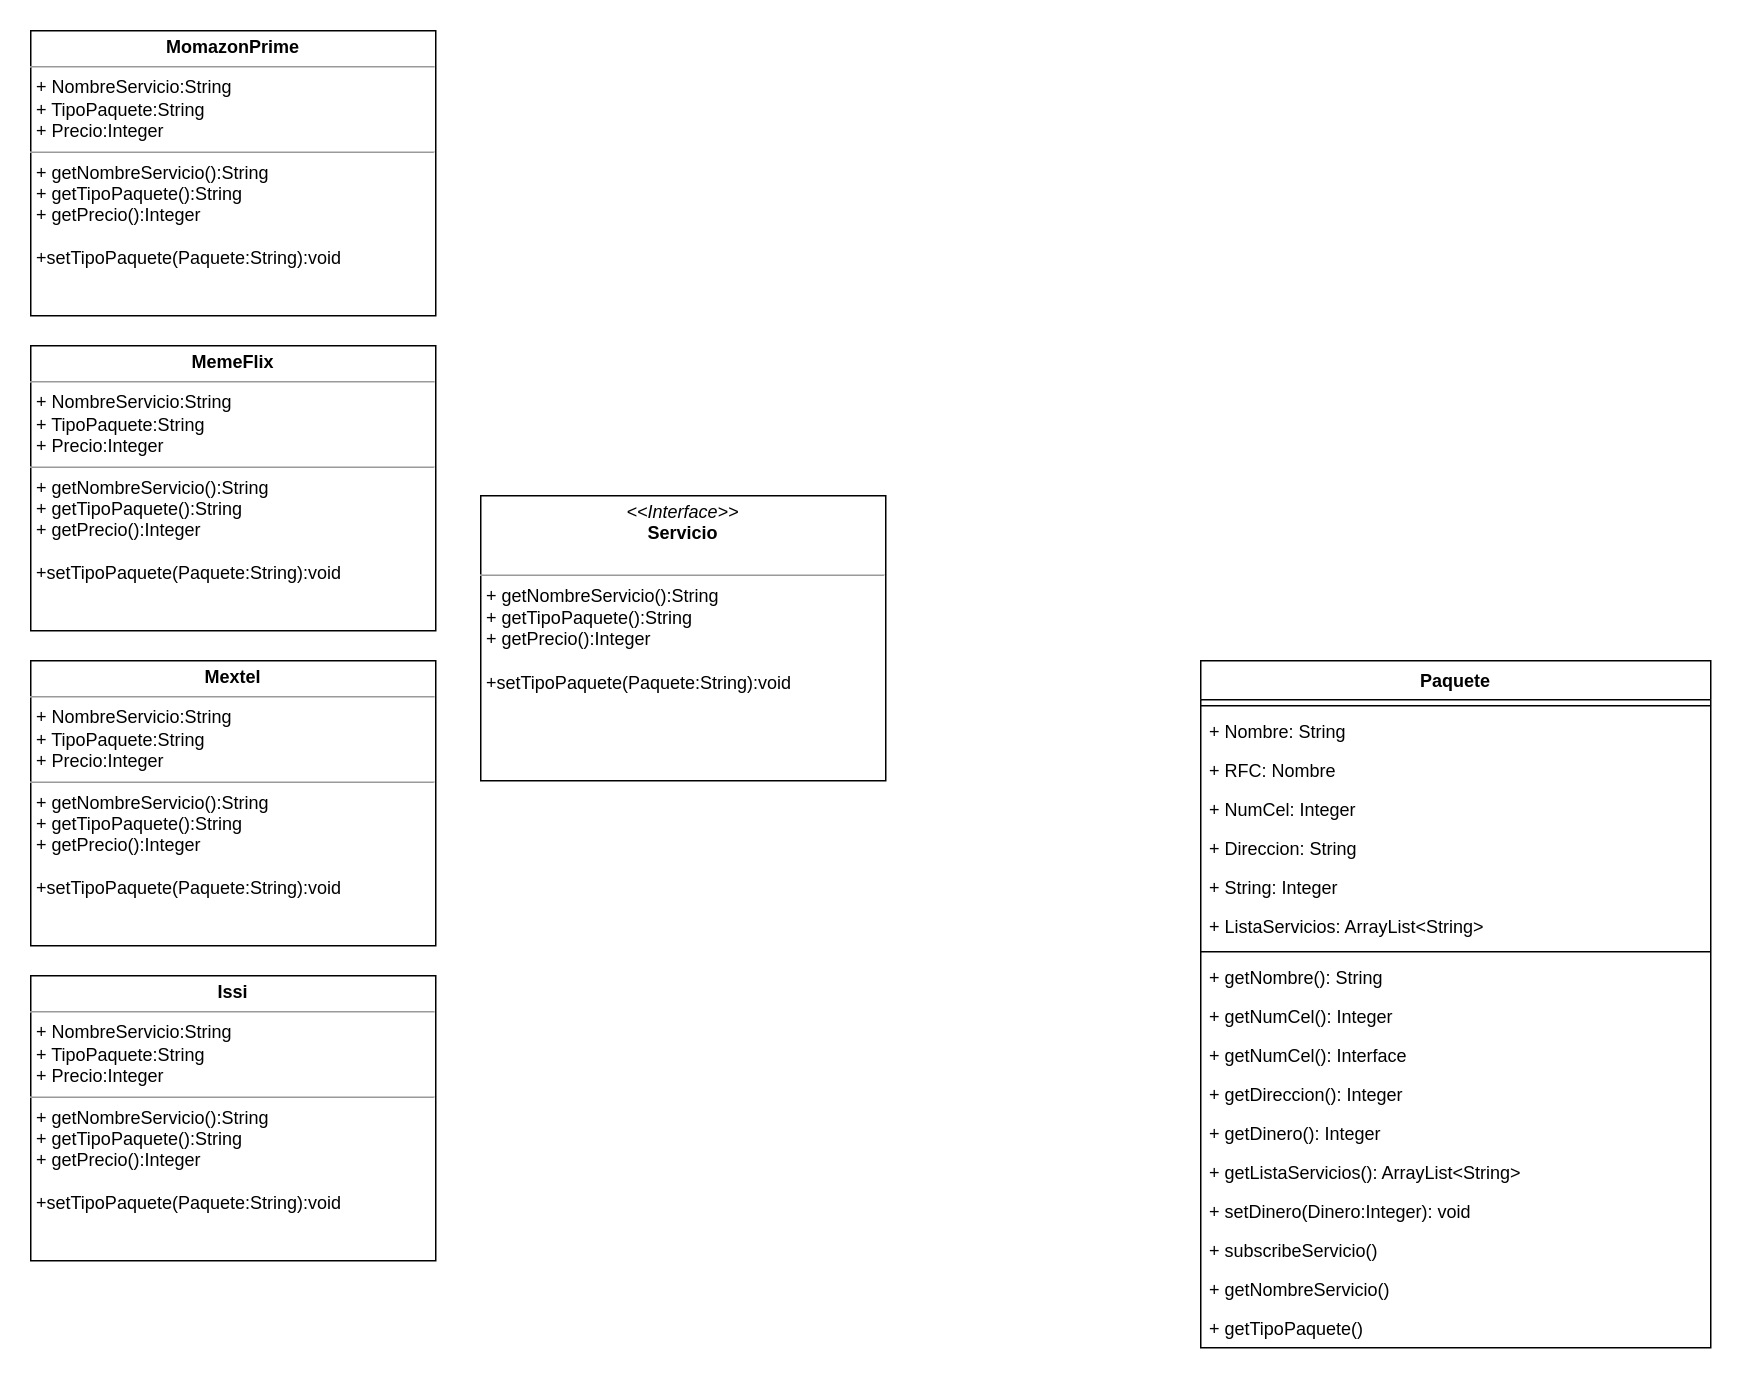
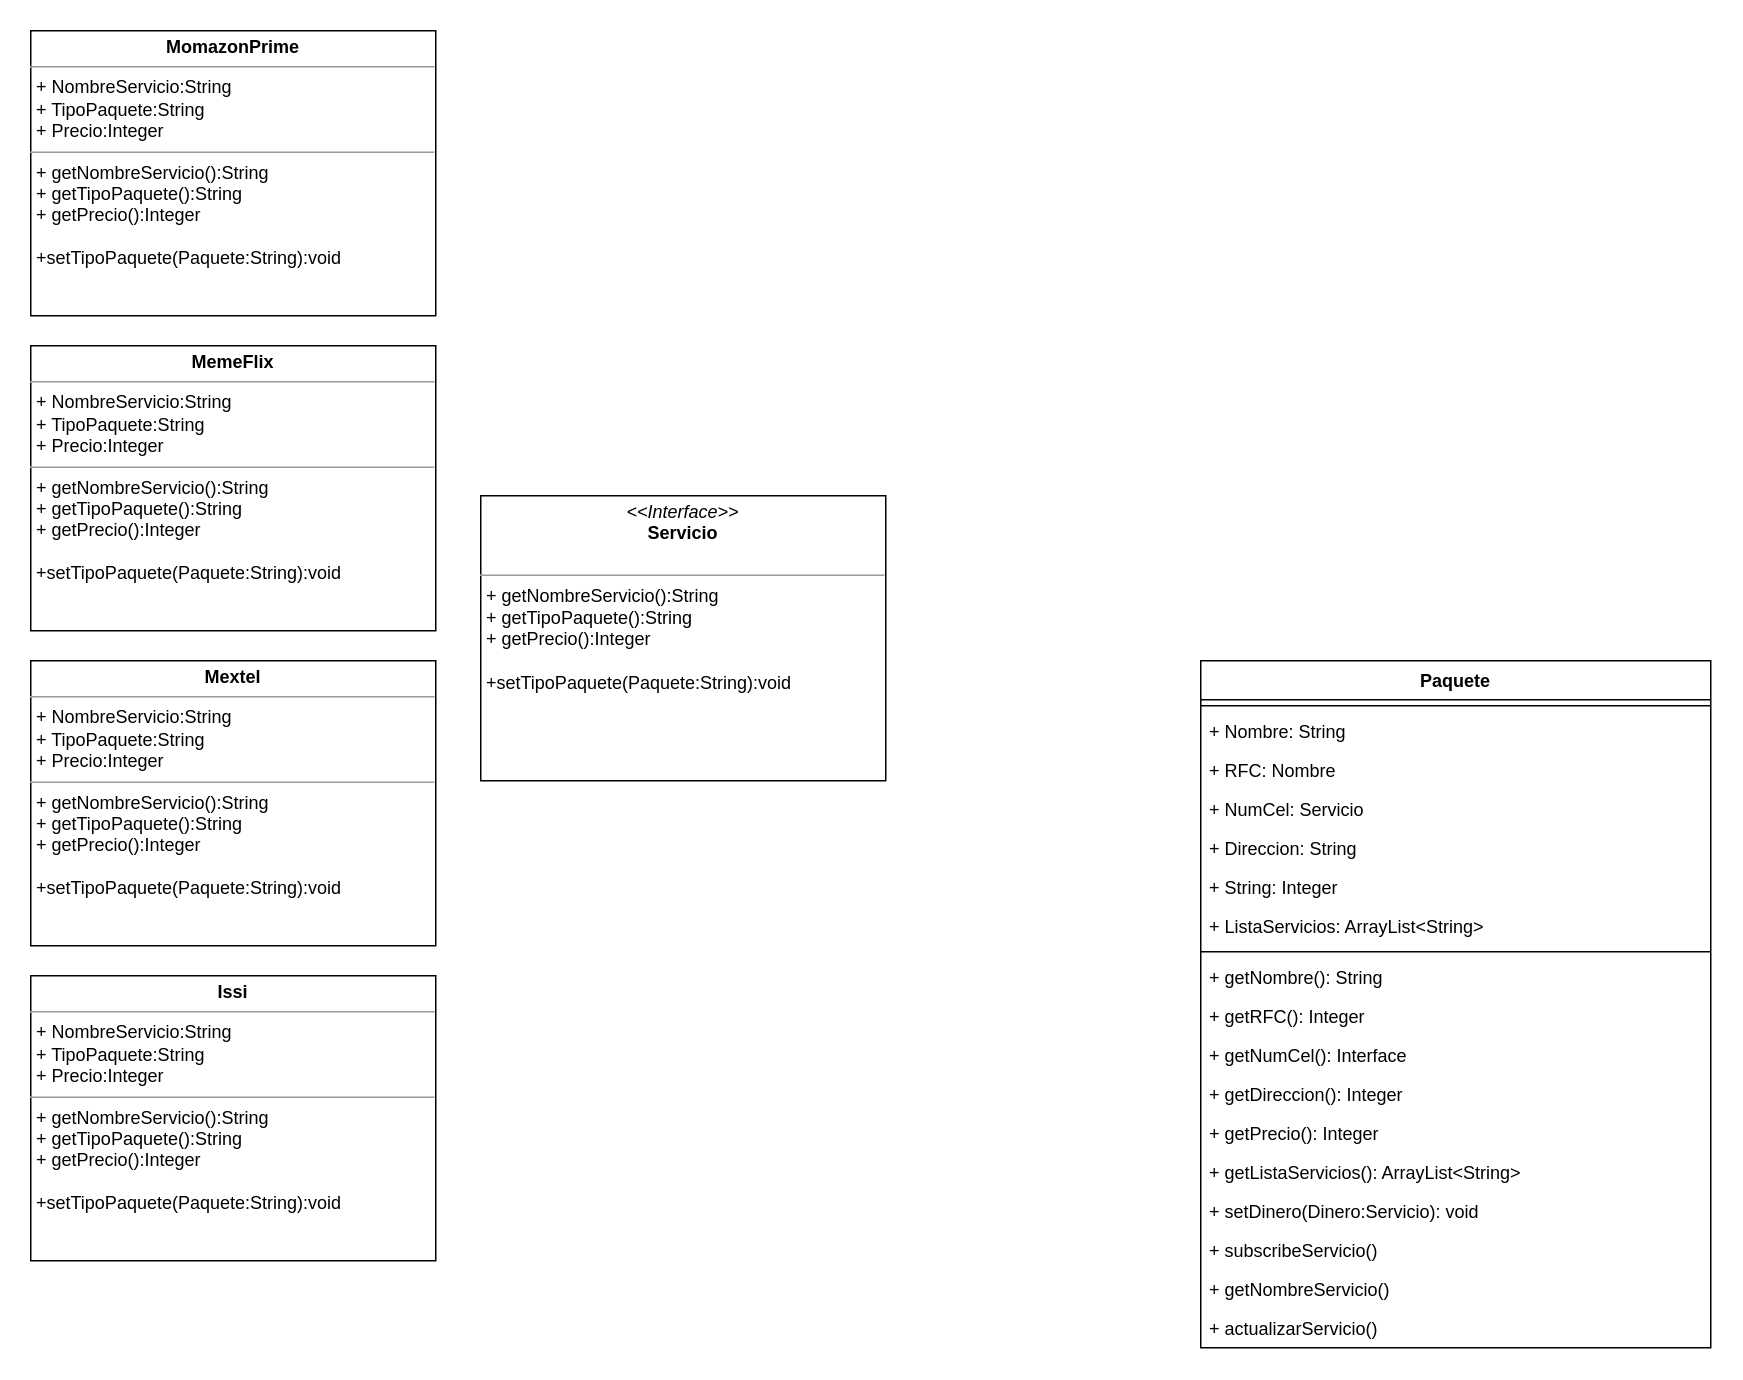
  <mxCell id="0" />
  <mxCell id="1" parent="0" />
  <mxCell id="2" value="&lt;p style=&quot;margin: 0px ; margin-top: 4px ; text-align: center&quot;&gt;&lt;i&gt;&amp;lt;&amp;lt;Interface&amp;gt;&amp;gt;&lt;/i&gt;&lt;br&gt;&lt;b&gt;Servicio&lt;/b&gt;&lt;/p&gt;&lt;p style=&quot;margin: 0px ; margin-left: 4px&quot;&gt;&lt;br&gt;&lt;/p&gt;&lt;hr size=&quot;1&quot;&gt;&lt;p style=&quot;margin: 0px ; margin-left: 4px&quot;&gt;+ getNombreServicio():String&lt;/p&gt;&lt;p style=&quot;margin: 0px ; margin-left: 4px&quot;&gt;+ getTipoPaquete():String&lt;/p&gt;&lt;p style=&quot;margin: 0px ; margin-left: 4px&quot;&gt;+ getPrecio():Integer&lt;/p&gt;&lt;p style=&quot;margin: 0px ; margin-left: 4px&quot;&gt;&lt;br&gt;&lt;/p&gt;&lt;p style=&quot;margin: 0px ; margin-left: 4px&quot;&gt;+setTipoPaquete(Paquete:String):void&lt;/p&gt;&lt;p style=&quot;margin: 0px ; margin-left: 4px&quot;&gt;&lt;br&gt;&lt;/p&gt;" style="verticalAlign=top;align=left;overflow=fill;fontSize=12;fontFamily=Helvetica;html=1;" vertex="1" parent="1"><mxGeometry x="320" y="330" width="270" height="190" as="geometry" /></mxCell>
  <mxCell id="3" value="Paquete" style="swimlane;fontStyle=1;align=center;verticalAlign=top;childLayout=stackLayout;horizontal=1;startSize=26;horizontalStack=0;resizeParent=1;resizeParentMax=0;resizeLast=0;collapsible=1;marginBottom=0;" vertex="1" parent="1"><mxGeometry x="800" y="440" width="340" height="458" as="geometry" /></mxCell>
  <mxCell id="4" value="" style="line;strokeWidth=1;fillColor=none;align=left;verticalAlign=middle;spacingTop=-1;spacingLeft=3;spacingRight=3;rotatable=0;labelPosition=right;points=[];portConstraint=eastwest;" vertex="1" parent="3"><mxGeometry y="26" width="340" height="8" as="geometry" /></mxCell>
  <mxCell id="5" value="+ Nombre: String" style="text;strokeColor=none;fillColor=none;align=left;verticalAlign=top;spacingLeft=4;spacingRight=4;overflow=hidden;rotatable=0;points=[[0,0.5],[1,0.5]];portConstraint=eastwest;" vertex="1" parent="3"><mxGeometry y="34" width="340" height="26" as="geometry" /></mxCell>
  <mxCell id="6" value="+ RFC: Nombre" style="text;strokeColor=none;fillColor=none;align=left;verticalAlign=top;spacingLeft=4;spacingRight=4;overflow=hidden;rotatable=0;points=[[0,0.5],[1,0.5]];portConstraint=eastwest;" vertex="1" parent="3"><mxGeometry y="60" width="340" height="26" as="geometry" /></mxCell>
- <mxCell id="7" value="+ NumCel: Integer" style="text;strokeColor=none;fillColor=none;align=left;verticalAlign=top;spacingLeft=4;spacingRight=4;overflow=hidden;rotatable=0;points=[[0,0.5],[1,0.5]];portConstraint=eastwest;" vertex="1" parent="3"><mxGeometry y="86" width="340" height="26" as="geometry" /></mxCell>
+ <mxCell id="7" value="+ NumCel: Servicio" style="text;strokeColor=none;fillColor=none;align=left;verticalAlign=top;spacingLeft=4;spacingRight=4;overflow=hidden;rotatable=0;points=[[0,0.5],[1,0.5]];portConstraint=eastwest;" vertex="1" parent="3"><mxGeometry y="86" width="340" height="26" as="geometry" /></mxCell>
  <mxCell id="8" value="+ Direccion: String" style="text;strokeColor=none;fillColor=none;align=left;verticalAlign=top;spacingLeft=4;spacingRight=4;overflow=hidden;rotatable=0;points=[[0,0.5],[1,0.5]];portConstraint=eastwest;" vertex="1" parent="3"><mxGeometry y="112" width="340" height="26" as="geometry" /></mxCell>
  <mxCell id="9" value="+ String: Integer" style="text;strokeColor=none;fillColor=none;align=left;verticalAlign=top;spacingLeft=4;spacingRight=4;overflow=hidden;rotatable=0;points=[[0,0.5],[1,0.5]];portConstraint=eastwest;" vertex="1" parent="3"><mxGeometry y="138" width="340" height="26" as="geometry" /></mxCell>
  <mxCell id="10" value="+ ListaServicios: ArrayList&lt;String&gt;" style="text;strokeColor=none;fillColor=none;align=left;verticalAlign=top;spacingLeft=4;spacingRight=4;overflow=hidden;rotatable=0;points=[[0,0.5],[1,0.5]];portConstraint=eastwest;" vertex="1" parent="3"><mxGeometry y="164" width="340" height="26" as="geometry" /></mxCell>
  <mxCell id="11" value="" style="line;strokeWidth=1;fillColor=none;align=left;verticalAlign=middle;spacingTop=-1;spacingLeft=3;spacingRight=3;rotatable=0;labelPosition=right;points=[];portConstraint=eastwest;" vertex="1" parent="3"><mxGeometry y="190" width="340" height="8" as="geometry" /></mxCell>
  <mxCell id="12" value="+ getNombre(): String" style="text;strokeColor=none;fillColor=none;align=left;verticalAlign=top;spacingLeft=4;spacingRight=4;overflow=hidden;rotatable=0;points=[[0,0.5],[1,0.5]];portConstraint=eastwest;" vertex="1" parent="3"><mxGeometry y="198" width="340" height="26" as="geometry" /></mxCell>
- <mxCell id="13" value="+ getNumCel(): Integer" style="text;strokeColor=none;fillColor=none;align=left;verticalAlign=top;spacingLeft=4;spacingRight=4;overflow=hidden;rotatable=0;points=[[0,0.5],[1,0.5]];portConstraint=eastwest;" vertex="1" parent="3"><mxGeometry y="224" width="340" height="26" as="geometry" /></mxCell>
+ <mxCell id="13" value="+ getRFC(): Integer" style="text;strokeColor=none;fillColor=none;align=left;verticalAlign=top;spacingLeft=4;spacingRight=4;overflow=hidden;rotatable=0;points=[[0,0.5],[1,0.5]];portConstraint=eastwest;" vertex="1" parent="3"><mxGeometry y="224" width="340" height="26" as="geometry" /></mxCell>
  <mxCell id="14" value="+ getNumCel(): Interface" style="text;strokeColor=none;fillColor=none;align=left;verticalAlign=top;spacingLeft=4;spacingRight=4;overflow=hidden;rotatable=0;points=[[0,0.5],[1,0.5]];portConstraint=eastwest;" vertex="1" parent="3"><mxGeometry y="250" width="340" height="26" as="geometry" /></mxCell>
  <mxCell id="15" value="+ getDireccion(): Integer" style="text;strokeColor=none;fillColor=none;align=left;verticalAlign=top;spacingLeft=4;spacingRight=4;overflow=hidden;rotatable=0;points=[[0,0.5],[1,0.5]];portConstraint=eastwest;" vertex="1" parent="3"><mxGeometry y="276" width="340" height="26" as="geometry" /></mxCell>
- <mxCell id="16" value="+ getDinero(): Integer" style="text;strokeColor=none;fillColor=none;align=left;verticalAlign=top;spacingLeft=4;spacingRight=4;overflow=hidden;rotatable=0;points=[[0,0.5],[1,0.5]];portConstraint=eastwest;" vertex="1" parent="3"><mxGeometry y="302" width="340" height="26" as="geometry" /></mxCell>
+ <mxCell id="16" value="+ getPrecio(): Integer" style="text;strokeColor=none;fillColor=none;align=left;verticalAlign=top;spacingLeft=4;spacingRight=4;overflow=hidden;rotatable=0;points=[[0,0.5],[1,0.5]];portConstraint=eastwest;" vertex="1" parent="3"><mxGeometry y="302" width="340" height="26" as="geometry" /></mxCell>
  <mxCell id="17" value="+ getListaServicios(): ArrayList&lt;String&gt;" style="text;strokeColor=none;fillColor=none;align=left;verticalAlign=top;spacingLeft=4;spacingRight=4;overflow=hidden;rotatable=0;points=[[0,0.5],[1,0.5]];portConstraint=eastwest;" vertex="1" parent="3"><mxGeometry y="328" width="340" height="26" as="geometry" /></mxCell>
- <mxCell id="18" value="+ setDinero(Dinero:Integer): void" style="text;strokeColor=none;fillColor=none;align=left;verticalAlign=top;spacingLeft=4;spacingRight=4;overflow=hidden;rotatable=0;points=[[0,0.5],[1,0.5]];portConstraint=eastwest;" vertex="1" parent="3"><mxGeometry y="354" width="340" height="26" as="geometry" /></mxCell>
+ <mxCell id="18" value="+ setDinero(Dinero:Servicio): void" style="text;strokeColor=none;fillColor=none;align=left;verticalAlign=top;spacingLeft=4;spacingRight=4;overflow=hidden;rotatable=0;points=[[0,0.5],[1,0.5]];portConstraint=eastwest;" vertex="1" parent="3"><mxGeometry y="354" width="340" height="26" as="geometry" /></mxCell>
  <mxCell id="19" value="+ subscribeServicio()" style="text;strokeColor=none;fillColor=none;align=left;verticalAlign=top;spacingLeft=4;spacingRight=4;overflow=hidden;rotatable=0;points=[[0,0.5],[1,0.5]];portConstraint=eastwest;" vertex="1" parent="3"><mxGeometry y="380" width="340" height="26" as="geometry" /></mxCell>
  <mxCell id="20" value="+ getNombreServicio()" style="text;strokeColor=none;fillColor=none;align=left;verticalAlign=top;spacingLeft=4;spacingRight=4;overflow=hidden;rotatable=0;points=[[0,0.5],[1,0.5]];portConstraint=eastwest;" vertex="1" parent="3"><mxGeometry y="406" width="340" height="26" as="geometry" /></mxCell>
- <mxCell id="21" value="+ getTipoPaquete()" style="text;strokeColor=none;fillColor=none;align=left;verticalAlign=top;spacingLeft=4;spacingRight=4;overflow=hidden;rotatable=0;points=[[0,0.5],[1,0.5]];portConstraint=eastwest;" vertex="1" parent="3"><mxGeometry y="432" width="340" height="26" as="geometry" /></mxCell>
+ <mxCell id="21" value="+ actualizarServicio()" style="text;strokeColor=none;fillColor=none;align=left;verticalAlign=top;spacingLeft=4;spacingRight=4;overflow=hidden;rotatable=0;points=[[0,0.5],[1,0.5]];portConstraint=eastwest;" vertex="1" parent="3"><mxGeometry y="432" width="340" height="26" as="geometry" /></mxCell>
  <mxCell id="22" value="&lt;p style=&quot;margin: 0px ; margin-top: 4px ; text-align: center&quot;&gt;&lt;b&gt;MomazonPrime&lt;/b&gt;&lt;/p&gt;&lt;hr size=&quot;1&quot;&gt;&lt;p style=&quot;margin: 0px ; margin-left: 4px&quot;&gt;+ NombreServicio:String&lt;br&gt;&lt;/p&gt;&lt;p style=&quot;margin: 0px ; margin-left: 4px&quot;&gt;+ TipoPaquete:String&lt;/p&gt;&lt;p style=&quot;margin: 0px ; margin-left: 4px&quot;&gt;+ Precio:Integer&lt;/p&gt;&lt;hr size=&quot;1&quot;&gt;&lt;p style=&quot;margin: 0px ; margin-left: 4px&quot;&gt;+ getNombreServicio():String&lt;/p&gt;&lt;p style=&quot;margin: 0px ; margin-left: 4px&quot;&gt;+ getTipoPaquete():String&lt;/p&gt;&lt;p style=&quot;margin: 0px ; margin-left: 4px&quot;&gt;+ getPrecio():Integer&lt;/p&gt;&lt;p style=&quot;margin: 0px ; margin-left: 4px&quot;&gt;&lt;br&gt;&lt;/p&gt;&lt;p style=&quot;margin: 0px ; margin-left: 4px&quot;&gt;+setTipoPaquete(Paquete:String):void&lt;/p&gt;&lt;p style=&quot;margin: 0px ; margin-left: 4px&quot;&gt;&lt;br&gt;&lt;/p&gt;" style="verticalAlign=top;align=left;overflow=fill;fontSize=12;fontFamily=Helvetica;html=1;" vertex="1" parent="1"><mxGeometry x="20" y="20" width="270" height="190" as="geometry" /></mxCell>
  <mxCell id="23" value="&lt;p style=&quot;margin: 0px ; margin-top: 4px ; text-align: center&quot;&gt;&lt;b&gt;MemeFlix&lt;/b&gt;&lt;/p&gt;&lt;hr size=&quot;1&quot;&gt;&lt;p style=&quot;margin: 0px ; margin-left: 4px&quot;&gt;+ NombreServicio:String&lt;br&gt;&lt;/p&gt;&lt;p style=&quot;margin: 0px ; margin-left: 4px&quot;&gt;+ TipoPaquete:String&lt;/p&gt;&lt;p style=&quot;margin: 0px ; margin-left: 4px&quot;&gt;+ Precio:Integer&lt;/p&gt;&lt;hr size=&quot;1&quot;&gt;&lt;p style=&quot;margin: 0px ; margin-left: 4px&quot;&gt;+ getNombreServicio():String&lt;/p&gt;&lt;p style=&quot;margin: 0px ; margin-left: 4px&quot;&gt;+ getTipoPaquete():String&lt;/p&gt;&lt;p style=&quot;margin: 0px ; margin-left: 4px&quot;&gt;+ getPrecio():Integer&lt;/p&gt;&lt;p style=&quot;margin: 0px ; margin-left: 4px&quot;&gt;&lt;br&gt;&lt;/p&gt;&lt;p style=&quot;margin: 0px ; margin-left: 4px&quot;&gt;+setTipoPaquete(Paquete:String):void&lt;/p&gt;&lt;p style=&quot;margin: 0px ; margin-left: 4px&quot;&gt;&lt;br&gt;&lt;/p&gt;" style="verticalAlign=top;align=left;overflow=fill;fontSize=12;fontFamily=Helvetica;html=1;" vertex="1" parent="1"><mxGeometry x="20" y="230" width="270" height="190" as="geometry" /></mxCell>
  <mxCell id="24" value="&lt;p style=&quot;margin: 0px ; margin-top: 4px ; text-align: center&quot;&gt;&lt;b&gt;Mextel&lt;/b&gt;&lt;/p&gt;&lt;hr size=&quot;1&quot;&gt;&lt;p style=&quot;margin: 0px ; margin-left: 4px&quot;&gt;+ NombreServicio:String&lt;br&gt;&lt;/p&gt;&lt;p style=&quot;margin: 0px ; margin-left: 4px&quot;&gt;+ TipoPaquete:String&lt;/p&gt;&lt;p style=&quot;margin: 0px ; margin-left: 4px&quot;&gt;+ Precio:Integer&lt;/p&gt;&lt;hr size=&quot;1&quot;&gt;&lt;p style=&quot;margin: 0px ; margin-left: 4px&quot;&gt;+ getNombreServicio():String&lt;/p&gt;&lt;p style=&quot;margin: 0px ; margin-left: 4px&quot;&gt;+ getTipoPaquete():String&lt;/p&gt;&lt;p style=&quot;margin: 0px ; margin-left: 4px&quot;&gt;+ getPrecio():Integer&lt;/p&gt;&lt;p style=&quot;margin: 0px ; margin-left: 4px&quot;&gt;&lt;br&gt;&lt;/p&gt;&lt;p style=&quot;margin: 0px ; margin-left: 4px&quot;&gt;+setTipoPaquete(Paquete:String):void&lt;/p&gt;&lt;p style=&quot;margin: 0px ; margin-left: 4px&quot;&gt;&lt;br&gt;&lt;/p&gt;" style="verticalAlign=top;align=left;overflow=fill;fontSize=12;fontFamily=Helvetica;html=1;" vertex="1" parent="1"><mxGeometry x="20" y="440" width="270" height="190" as="geometry" /></mxCell>
  <mxCell id="25" value="&lt;p style=&quot;margin: 0px ; margin-top: 4px ; text-align: center&quot;&gt;&lt;b&gt;Issi&lt;/b&gt;&lt;/p&gt;&lt;hr size=&quot;1&quot;&gt;&lt;p style=&quot;margin: 0px ; margin-left: 4px&quot;&gt;+ NombreServicio:String&lt;br&gt;&lt;/p&gt;&lt;p style=&quot;margin: 0px ; margin-left: 4px&quot;&gt;+ TipoPaquete:String&lt;/p&gt;&lt;p style=&quot;margin: 0px ; margin-left: 4px&quot;&gt;+ Precio:Integer&lt;/p&gt;&lt;hr size=&quot;1&quot;&gt;&lt;p style=&quot;margin: 0px ; margin-left: 4px&quot;&gt;+ getNombreServicio():String&lt;/p&gt;&lt;p style=&quot;margin: 0px ; margin-left: 4px&quot;&gt;+ getTipoPaquete():String&lt;/p&gt;&lt;p style=&quot;margin: 0px ; margin-left: 4px&quot;&gt;+ getPrecio():Integer&lt;/p&gt;&lt;p style=&quot;margin: 0px ; margin-left: 4px&quot;&gt;&lt;br&gt;&lt;/p&gt;&lt;p style=&quot;margin: 0px ; margin-left: 4px&quot;&gt;+setTipoPaquete(Paquete:String):void&lt;/p&gt;&lt;p style=&quot;margin: 0px ; margin-left: 4px&quot;&gt;&lt;br&gt;&lt;/p&gt;" style="verticalAlign=top;align=left;overflow=fill;fontSize=12;fontFamily=Helvetica;html=1;" vertex="1" parent="1"><mxGeometry x="20" y="650" width="270" height="190" as="geometry" /></mxCell>
